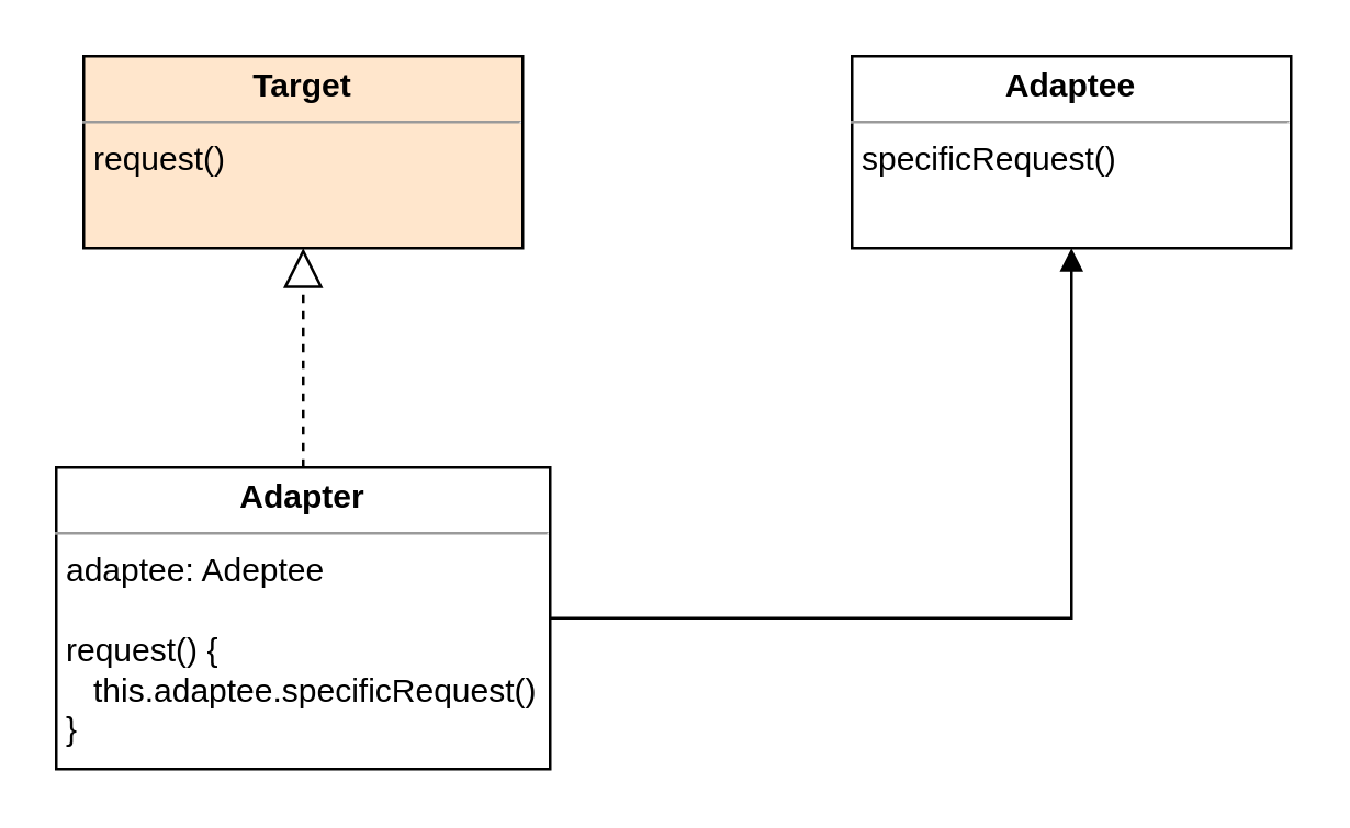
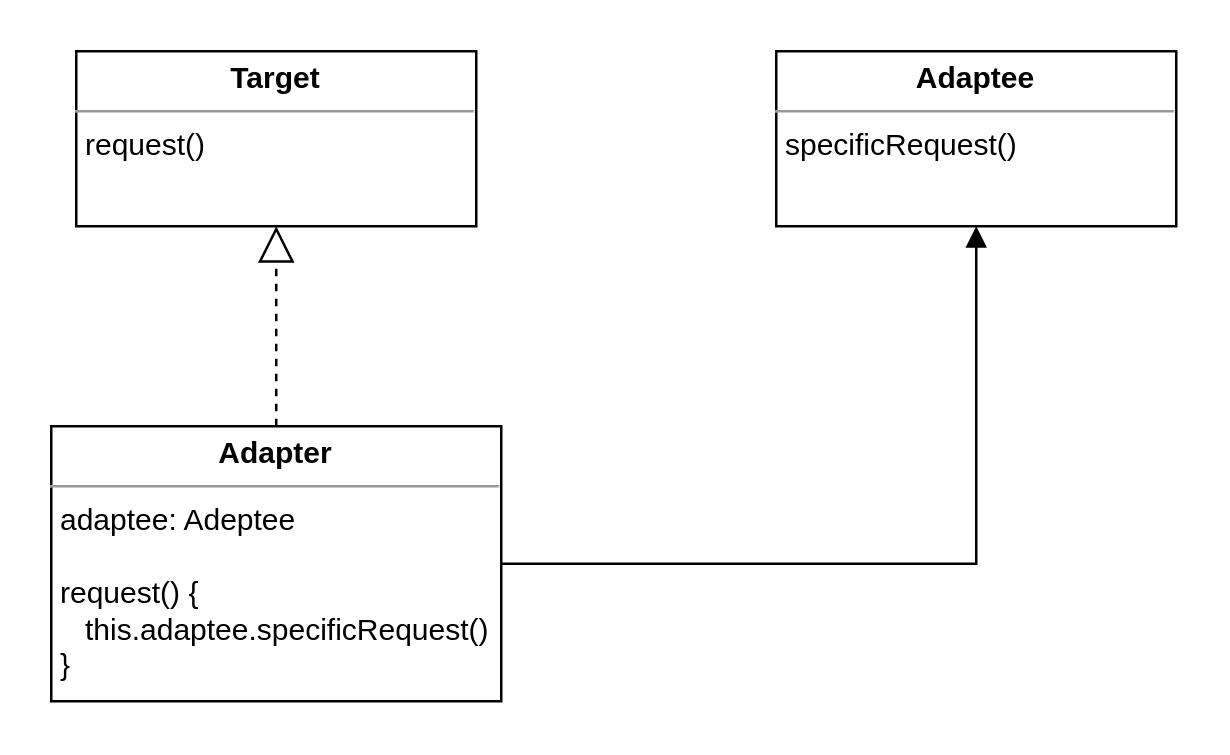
  <mxCell id="0" />
  <mxCell id="1" parent="0" />
- <mxCell id="2" value="&lt;p style=&quot;margin: 0px ; margin-top: 4px ; text-align: center&quot;&gt;&lt;b&gt;Target&lt;/b&gt;&lt;/p&gt;&lt;hr size=&quot;1&quot;&gt;&lt;p style=&quot;margin: 0px ; margin-left: 4px&quot;&gt;request()&lt;/p&gt;" style="verticalAlign=top;align=left;overflow=fill;fontSize=12;fontFamily=Helvetica;html=1;fillColor=#ffe6cc;" vertex="1" parent="1"><mxGeometry x="30" y="20" width="160" height="70" as="geometry" /></mxCell>
+ <mxCell id="2" value="&lt;p style=&quot;margin: 0px ; margin-top: 4px ; text-align: center&quot;&gt;&lt;b&gt;Target&lt;/b&gt;&lt;/p&gt;&lt;hr size=&quot;1&quot;&gt;&lt;p style=&quot;margin: 0px ; margin-left: 4px&quot;&gt;request()&lt;/p&gt;" style="verticalAlign=top;align=left;overflow=fill;fontSize=12;fontFamily=Helvetica;html=1;" vertex="1" parent="1"><mxGeometry x="30" y="20" width="160" height="70" as="geometry" /></mxCell>
  <mxCell id="3" value="&lt;p style=&quot;margin: 0px ; margin-top: 4px ; text-align: center&quot;&gt;&lt;b&gt;Adapter&lt;/b&gt;&lt;/p&gt;&lt;hr size=&quot;1&quot;&gt;&lt;p style=&quot;margin: 0px ; margin-left: 4px&quot;&gt;adaptee: Adeptee&lt;/p&gt;&lt;p style=&quot;margin: 0px ; margin-left: 4px&quot;&gt;&lt;br&gt;&lt;/p&gt;&lt;p style=&quot;margin: 0px ; margin-left: 4px&quot;&gt;request() {&lt;/p&gt;&lt;p style=&quot;margin: 0px ; margin-left: 4px&quot;&gt;&amp;nbsp; &amp;nbsp;this.adaptee.specificRequest()&lt;br&gt;&lt;/p&gt;&lt;p style=&quot;margin: 0px ; margin-left: 4px&quot;&gt;}&lt;/p&gt;" style="verticalAlign=top;align=left;overflow=fill;fontSize=12;fontFamily=Helvetica;html=1;" vertex="1" parent="1"><mxGeometry x="20" y="170" width="180" height="110" as="geometry" /></mxCell>
  <mxCell id="4" value="&lt;p style=&quot;margin: 0px ; margin-top: 4px ; text-align: center&quot;&gt;&lt;b&gt;Adaptee&lt;/b&gt;&lt;/p&gt;&lt;hr size=&quot;1&quot;&gt;&lt;p style=&quot;margin: 0px ; margin-left: 4px&quot;&gt;specificRequest()&lt;/p&gt;" style="verticalAlign=top;align=left;overflow=fill;fontSize=12;fontFamily=Helvetica;html=1;" vertex="1" parent="1"><mxGeometry x="310" y="20" width="160" height="70" as="geometry" /></mxCell>
  <mxCell id="5" value="" style="endArrow=block;dashed=1;endFill=0;endSize=12;html=1;rounded=0;edgeStyle=orthogonalEdgeStyle;" edge="1" parent="1" source="3"><mxGeometry width="160" relative="1" as="geometry"><mxPoint x="110" y="10" as="sourcePoint" /><mxPoint x="110" y="90" as="targetPoint" /></mxGeometry></mxCell>
  <mxCell id="6" value="" style="endArrow=block;endFill=1;html=1;edgeStyle=orthogonalEdgeStyle;align=left;verticalAlign=top;rounded=0;entryX=0.5;entryY=1;entryDx=0;entryDy=0;" edge="1" parent="1" source="3" target="4"><mxGeometry x="-1" relative="1" as="geometry"><mxPoint x="190" y="205" as="sourcePoint" /><mxPoint x="350" y="205" as="targetPoint" /></mxGeometry></mxCell>
